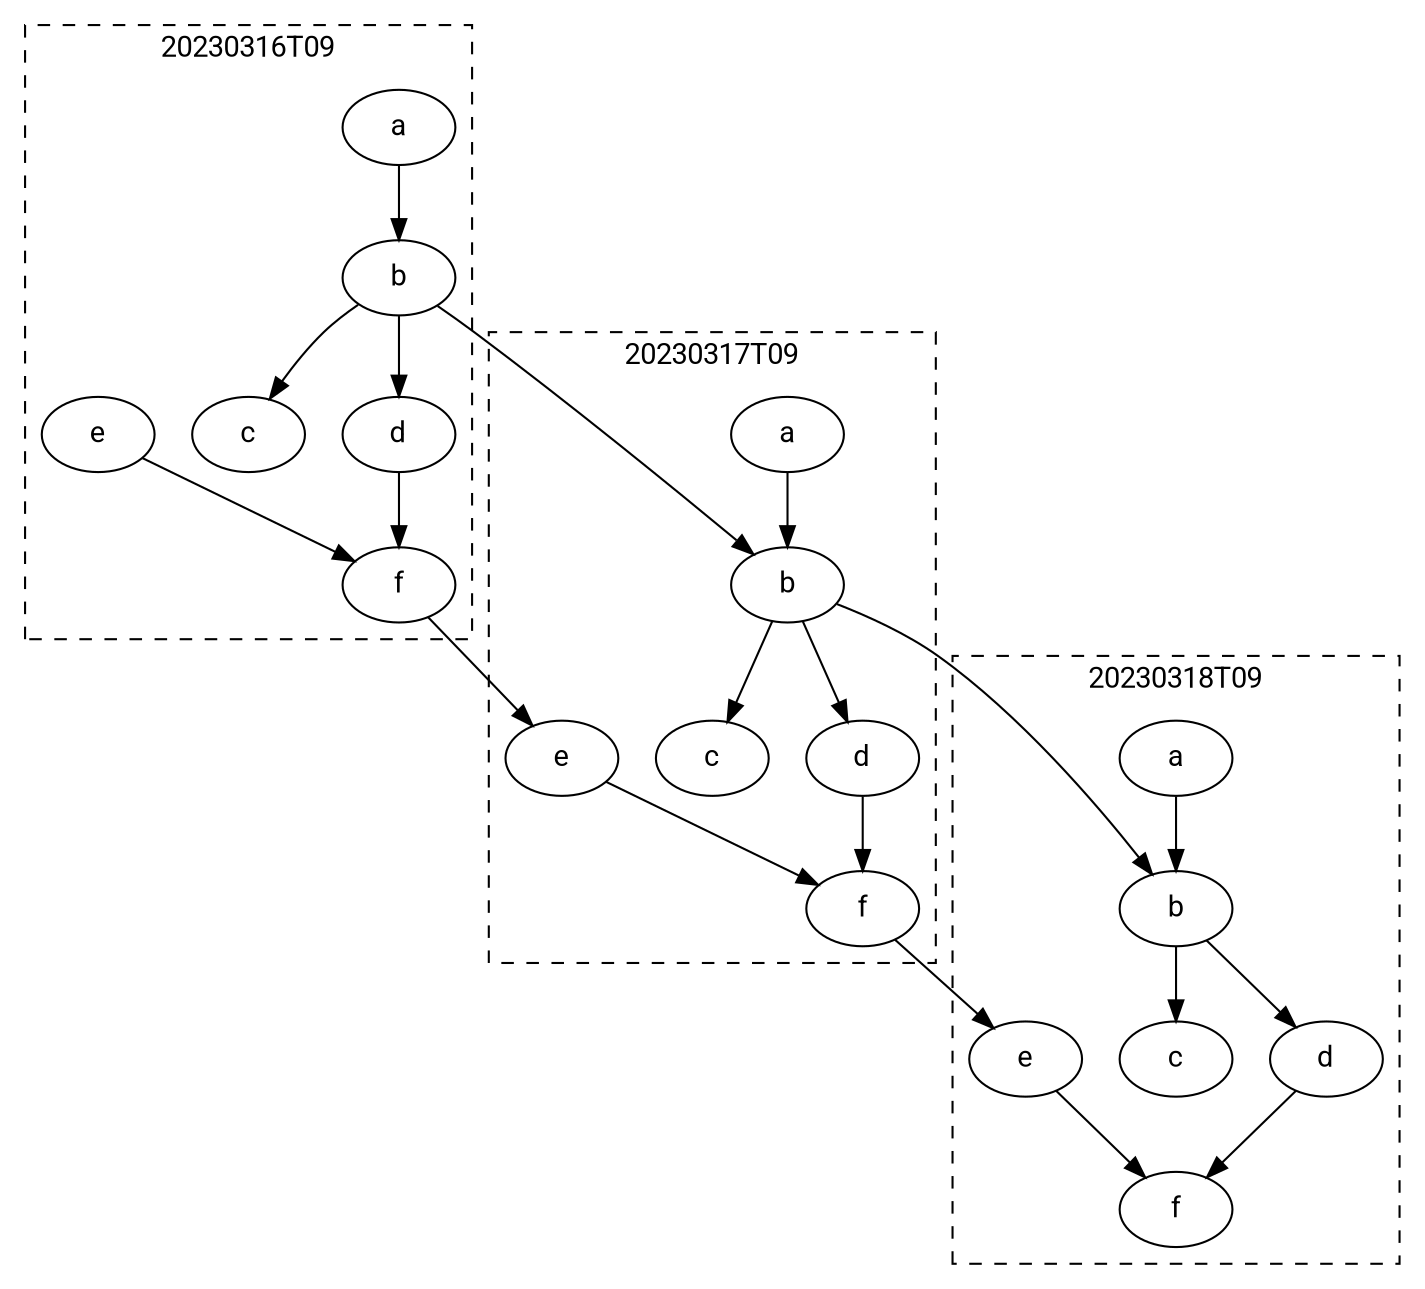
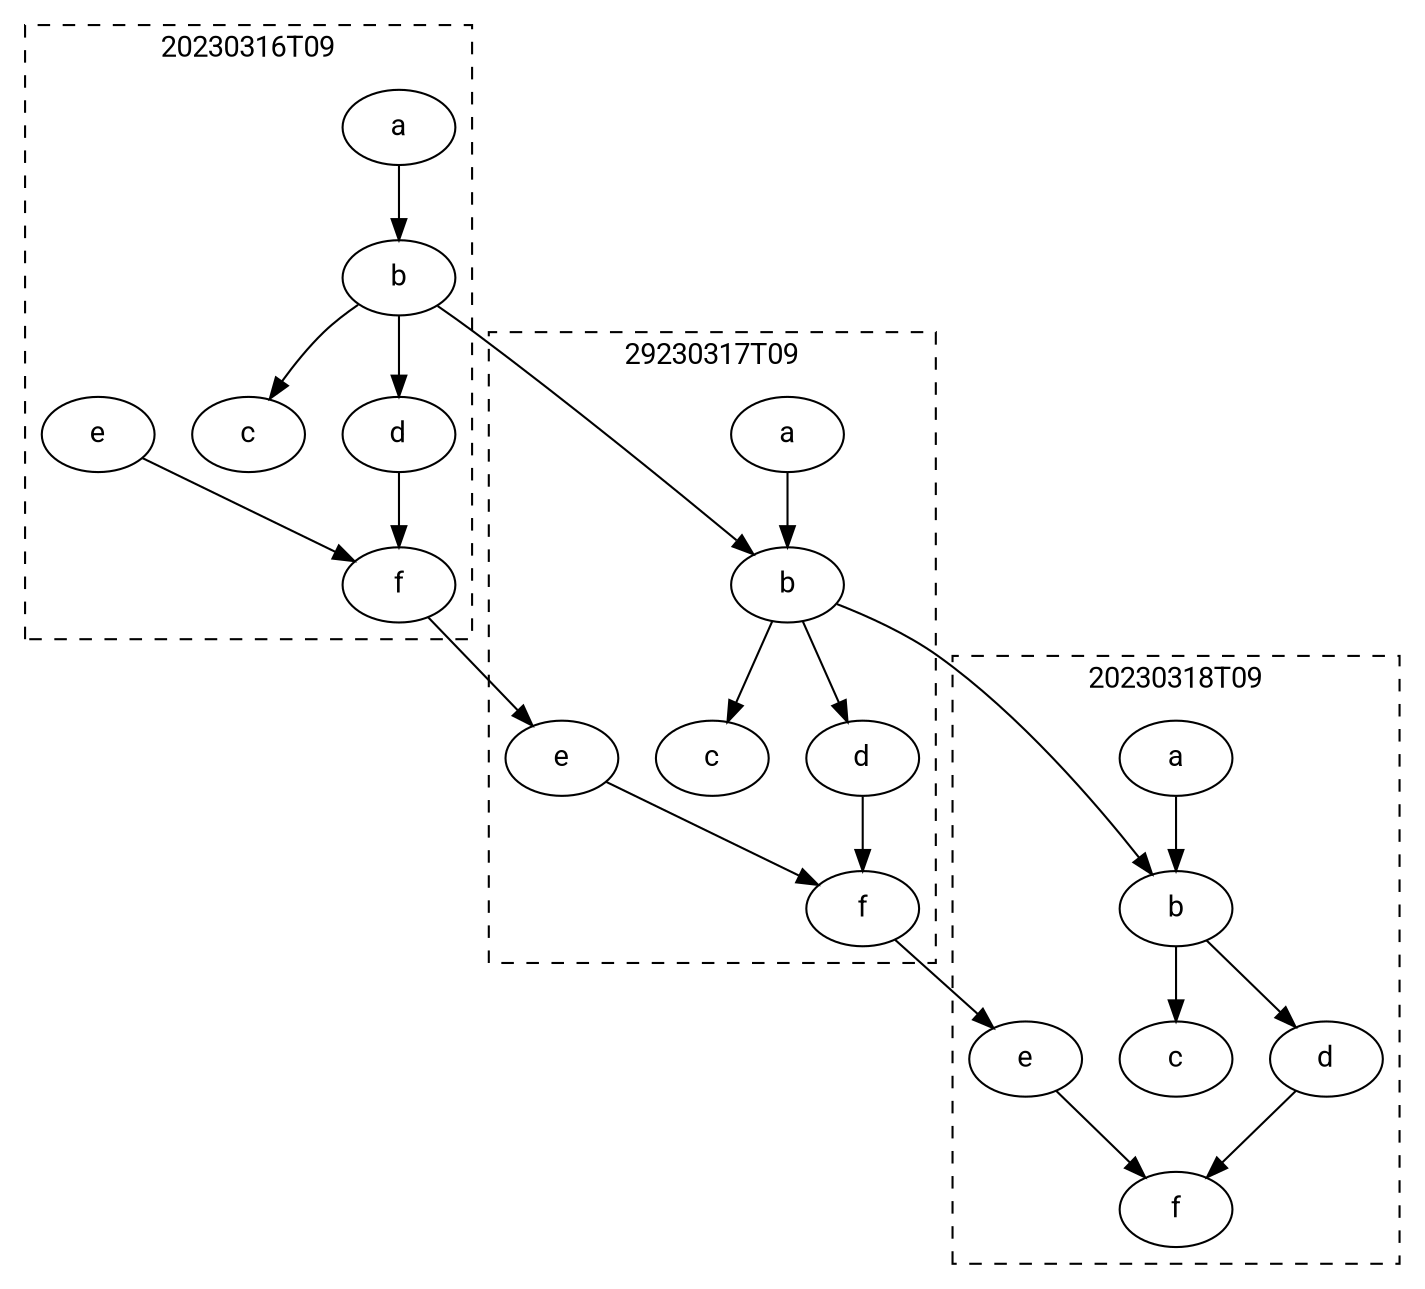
  digraph {
    fontname=Roboto
    node [fontname=Roboto]
    edge [fontname=Roboto]
    n1 [label=a]
    n2 [label=b]
    n3 [label=c]
    n4 [label=d]
    n5 [label=f]
    n6 [label=e]
    n7 [label=a]
    n8 [label=b]
    n9 [label=c]
    n10 [label=d]
    n11 [label=f]
    n12 [label=e]
    n13 [label=a]
    n14 [label=b]
    n15 [label=c]
    n16 [label=d]
    n17 [label=f]
    n18 [label=e]
    subgraph cluster_1 {
      label="20230316T09"
      style=dashed
      n1
      n2
      n3
      n4
      n5
      n6
    }
    subgraph cluster_2 {
-     label="20230317T09"
+     label="29230317T09"
      style=dashed
      n7
      n8
      n9
      n10
      n11
      n12
    }
    subgraph cluster_3 {
      label="20230318T09"
      style=dashed
      n13
      n14
      n15
      n16
      n17
      n18
    }
    n1 -> n2
    n2 -> n3
    n2 -> n4
    n2 -> n8
    n4 -> n5
    n5 -> n12
    n6 -> n5
    n7 -> n8
    n8 -> n9
    n8 -> n10
    n8 -> n14
    n10 -> n11
    n11 -> n18
    n12 -> n11
    n13 -> n14
    n14 -> n15
    n14 -> n16
    n16 -> n17
    n18 -> n17
  }
